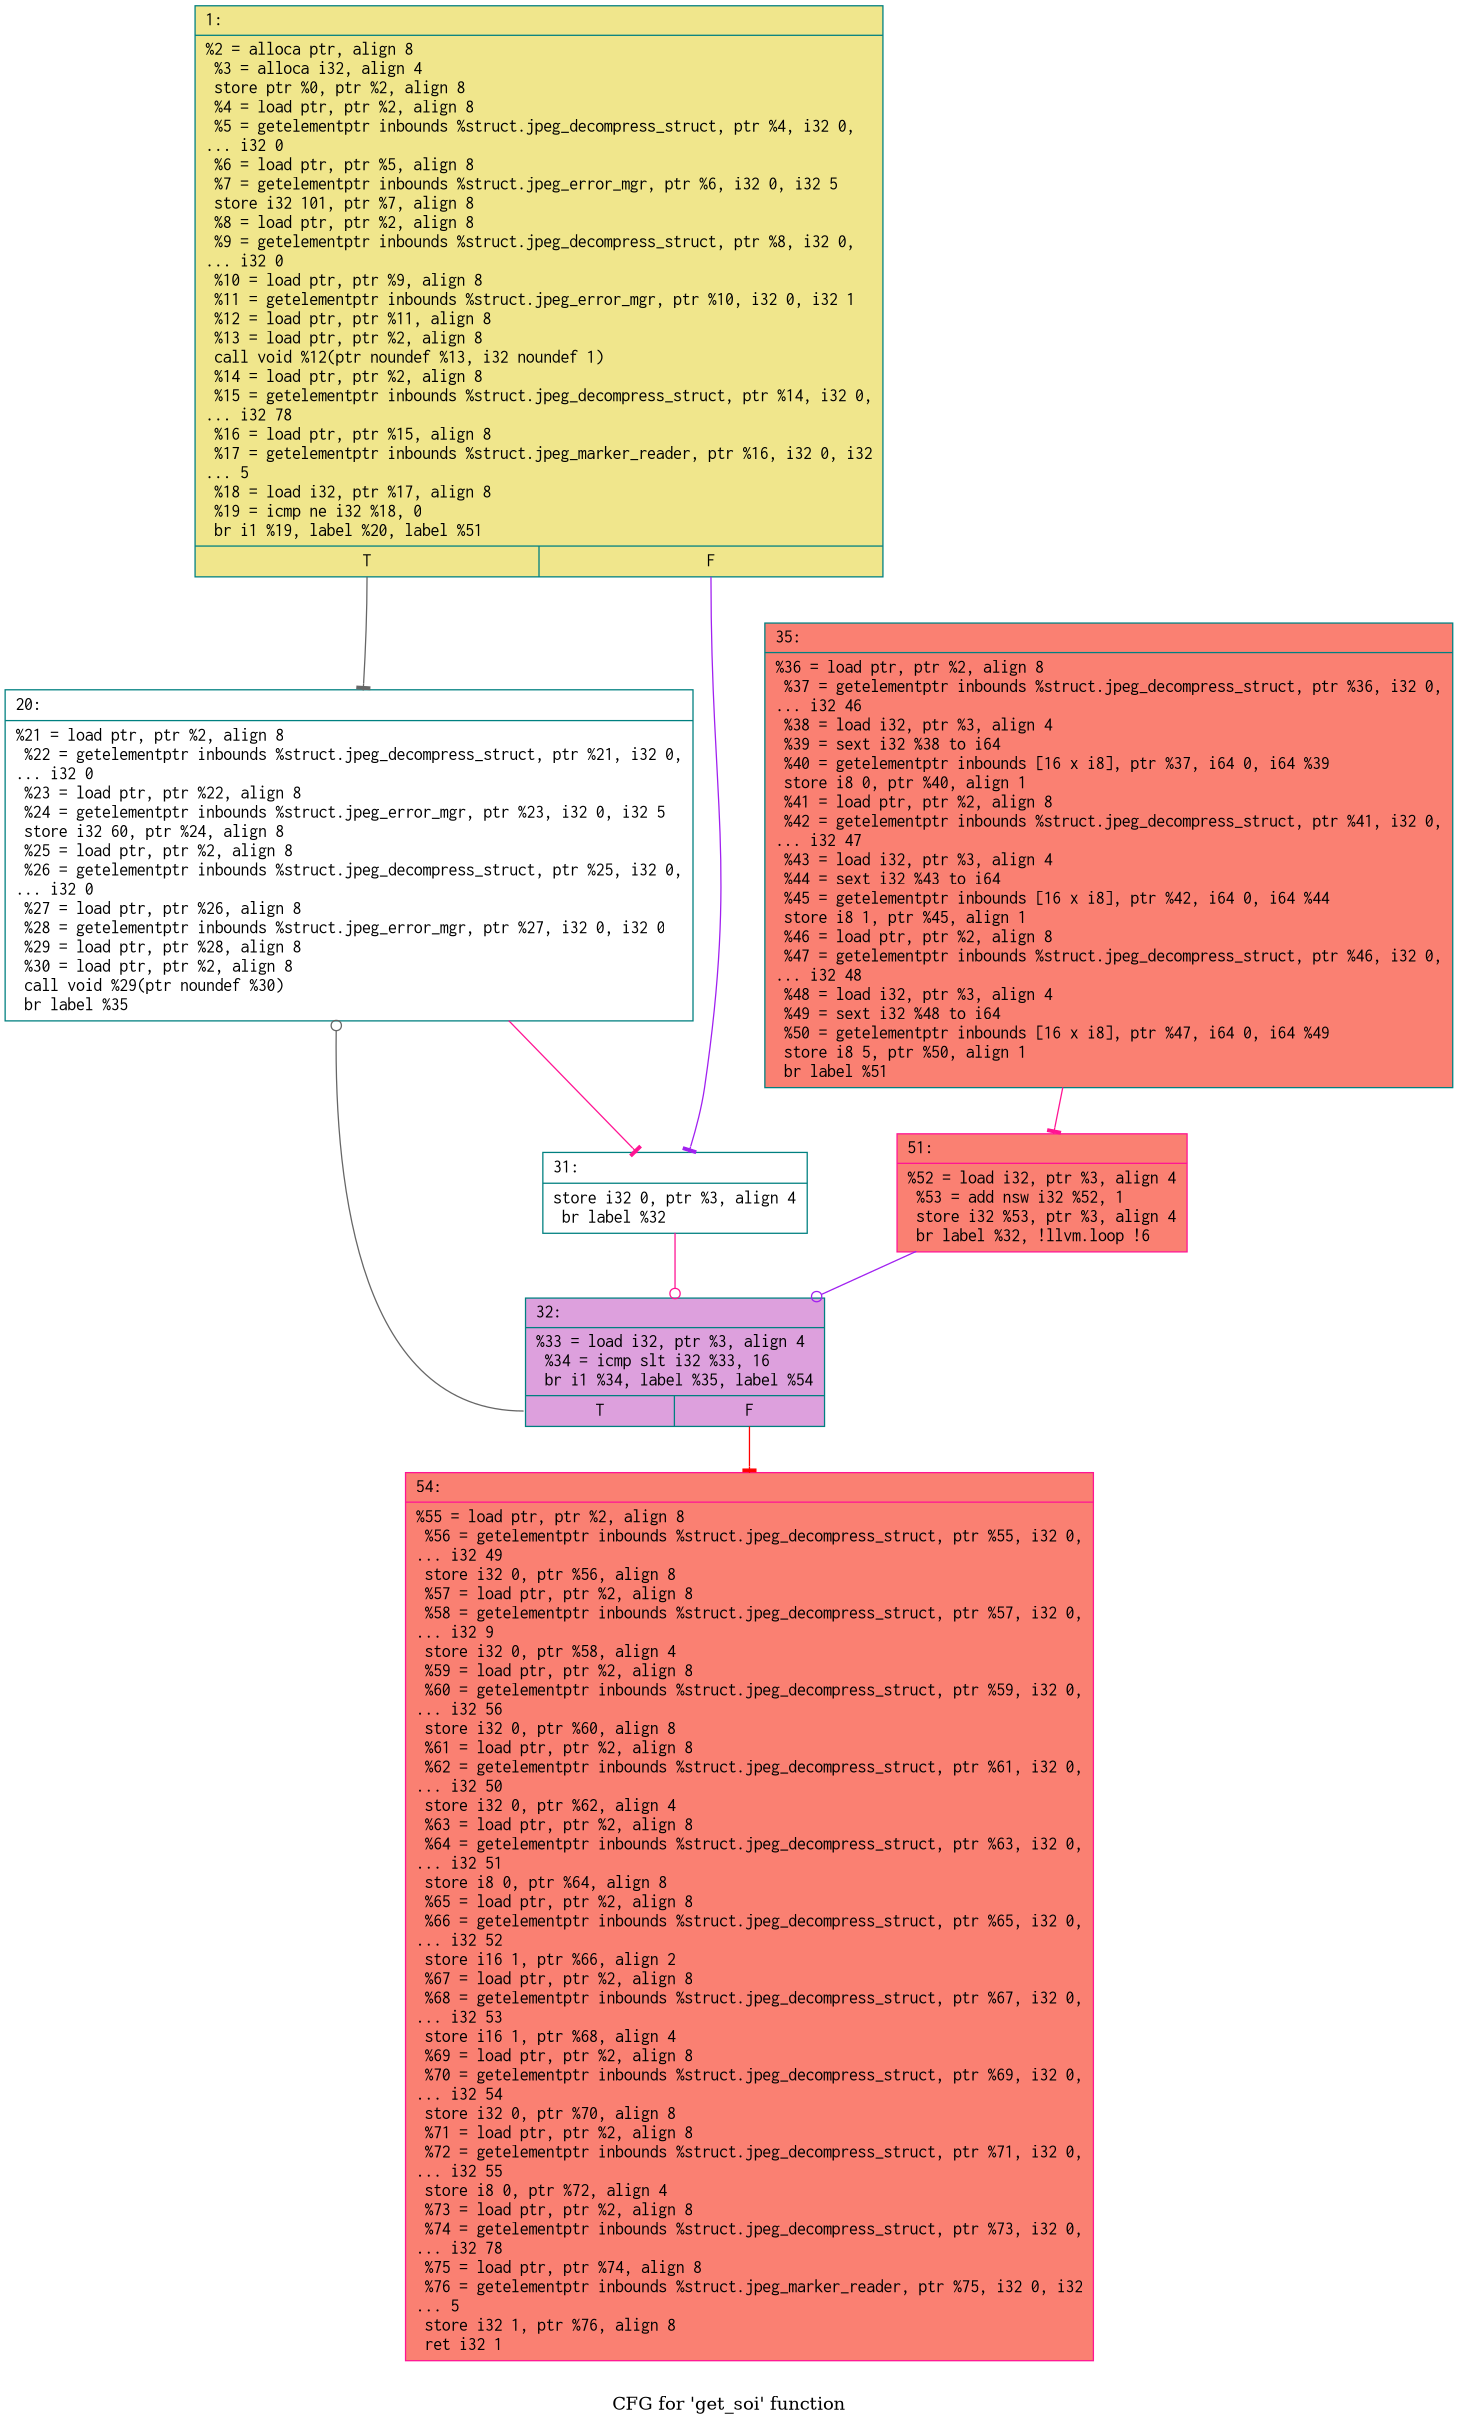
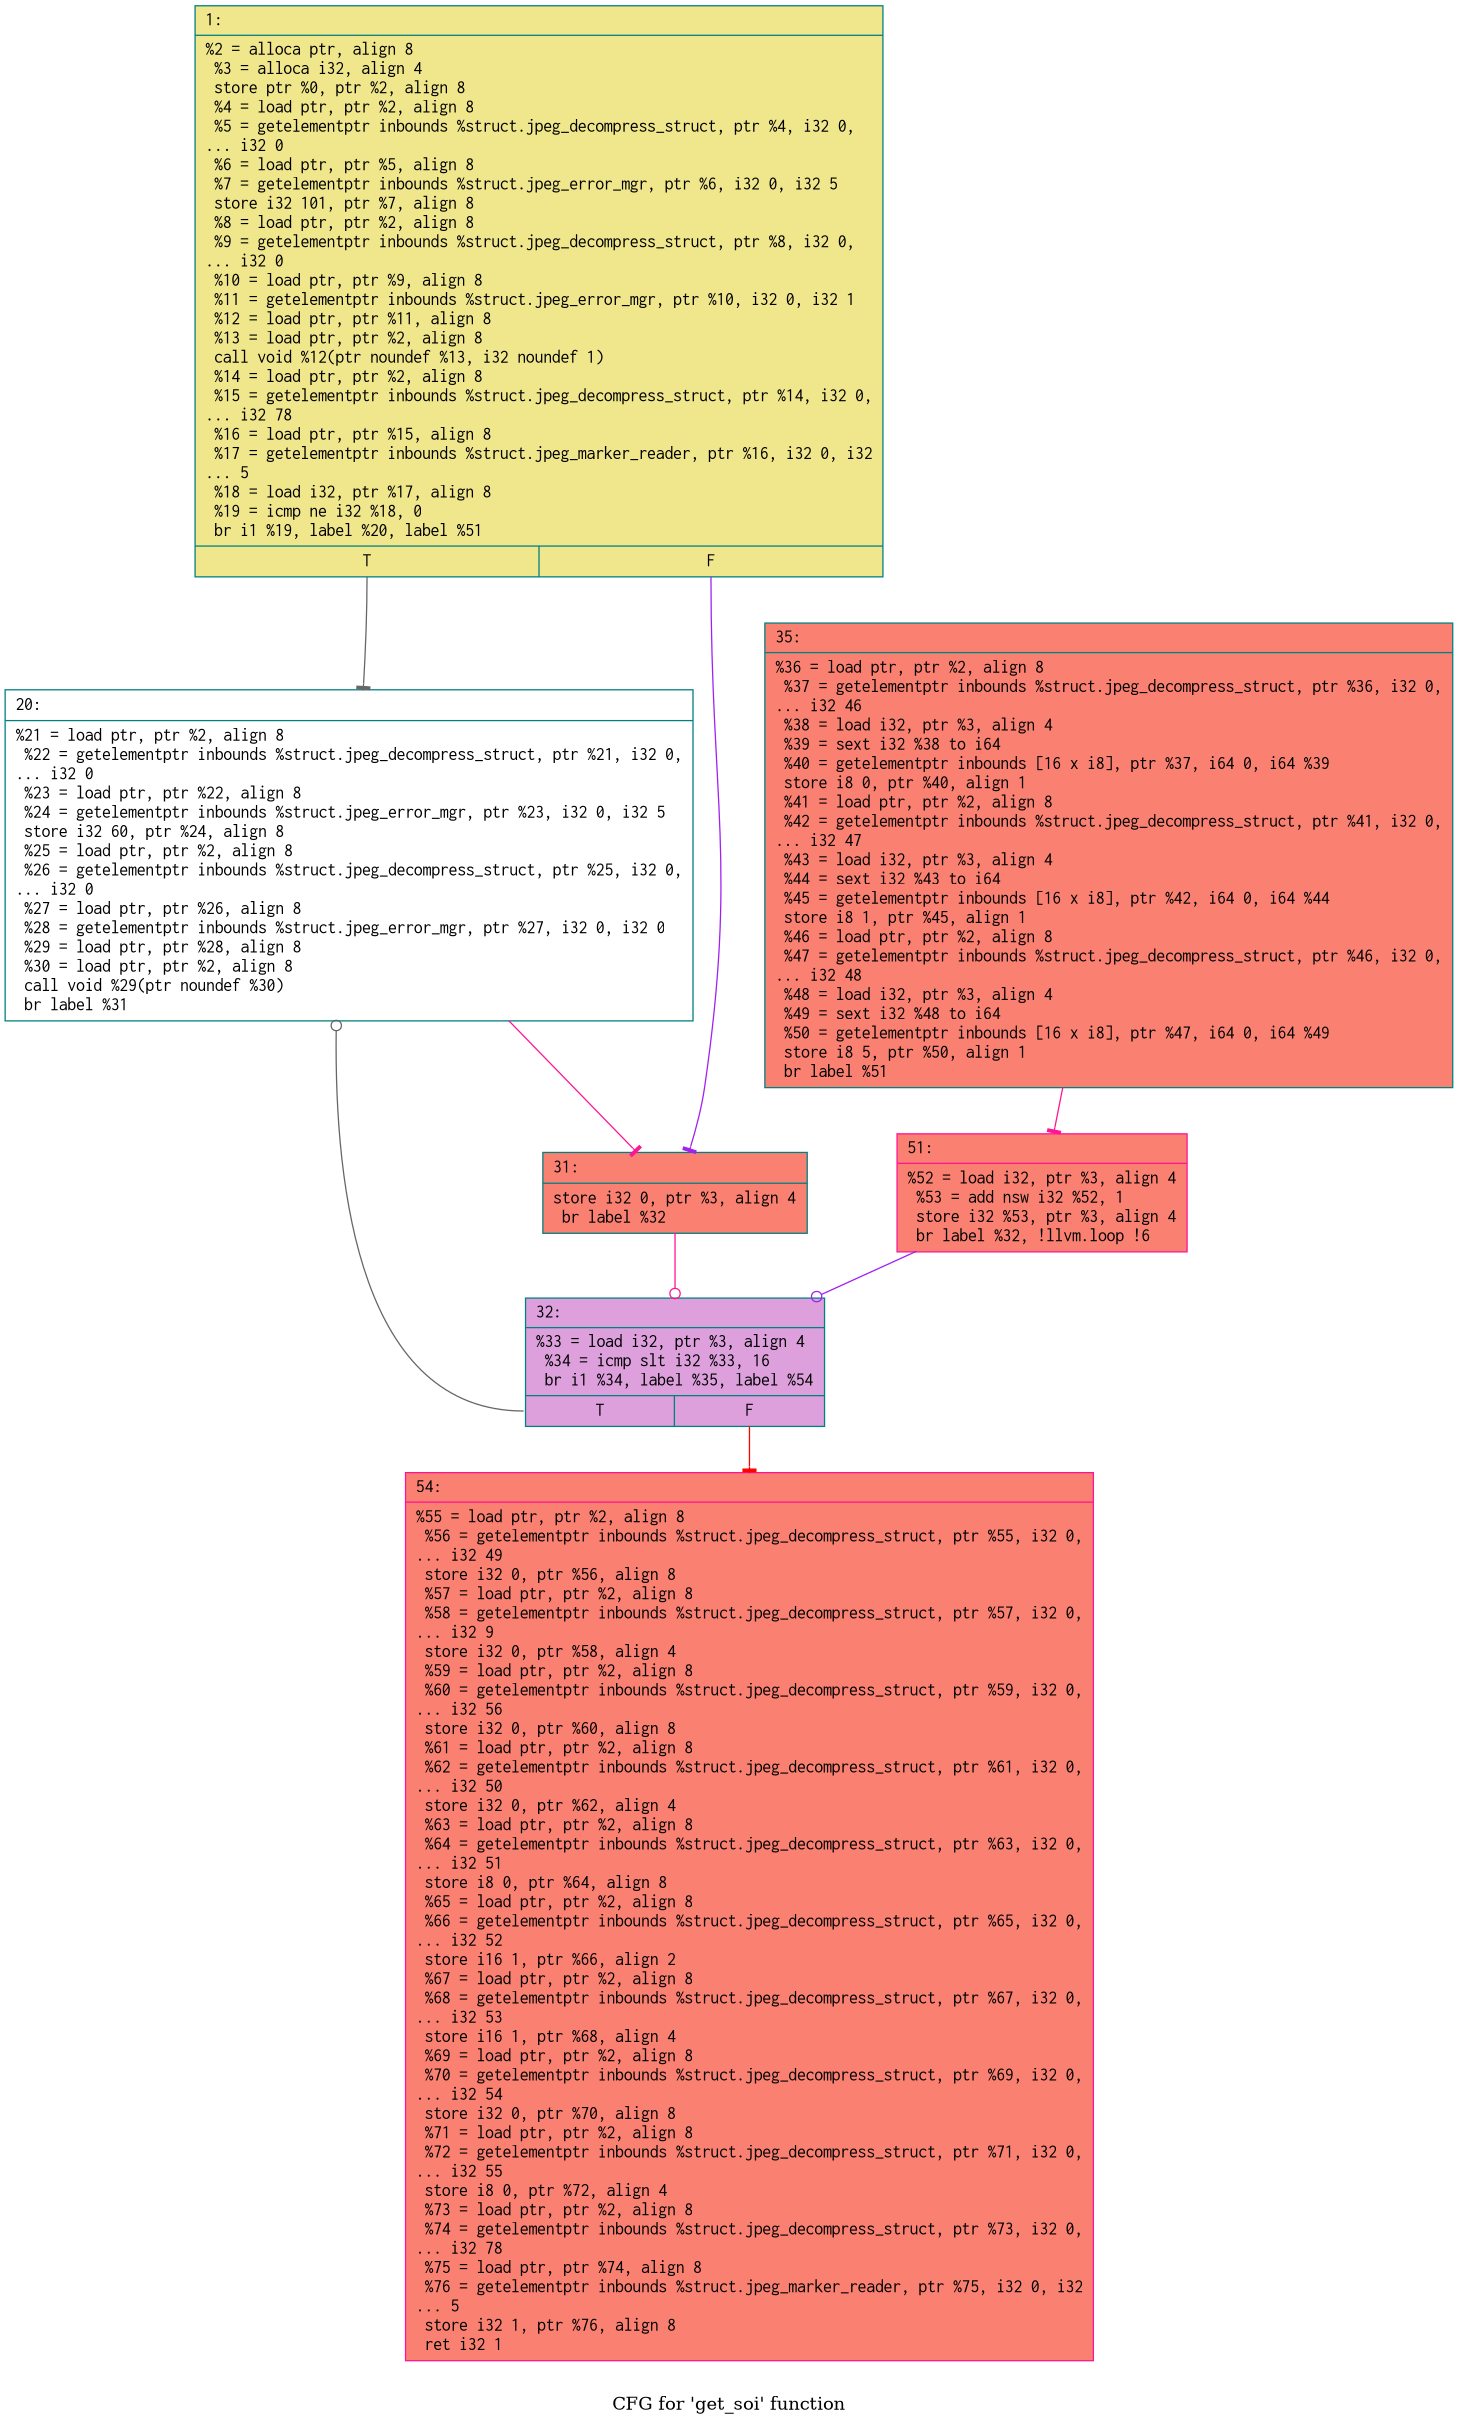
  digraph {
    label="CFG for 'get_soi' function"
    node [color=teal fillcolor=salmon fontname=Courier shape=record style=filled]
    edge [arrowhead=tee color=deeppink]
    n1 [fillcolor=khaki label="{1:\l|  %2 = alloca ptr, align 8\l  %3 = alloca i32, align 4\l  store ptr %0, ptr %2, align 8\l  %4 = load ptr, ptr %2, align 8\l  %5 = getelementptr inbounds %struct.jpeg_decompress_struct, ptr %4, i32 0,\l... i32 0\l  %6 = load ptr, ptr %5, align 8\l  %7 = getelementptr inbounds %struct.jpeg_error_mgr, ptr %6, i32 0, i32 5\l  store i32 101, ptr %7, align 8\l  %8 = load ptr, ptr %2, align 8\l  %9 = getelementptr inbounds %struct.jpeg_decompress_struct, ptr %8, i32 0,\l... i32 0\l  %10 = load ptr, ptr %9, align 8\l  %11 = getelementptr inbounds %struct.jpeg_error_mgr, ptr %10, i32 0, i32 1\l  %12 = load ptr, ptr %11, align 8\l  %13 = load ptr, ptr %2, align 8\l  call void %12(ptr noundef %13, i32 noundef 1)\l  %14 = load ptr, ptr %2, align 8\l  %15 = getelementptr inbounds %struct.jpeg_decompress_struct, ptr %14, i32 0,\l... i32 78\l  %16 = load ptr, ptr %15, align 8\l  %17 = getelementptr inbounds %struct.jpeg_marker_reader, ptr %16, i32 0, i32\l... 5\l  %18 = load i32, ptr %17, align 8\l  %19 = icmp ne i32 %18, 0\l  br i1 %19, label %20, label %51\l|{<s0>T|<s1>F}}"]
-   n2 [fillcolor=white label="{20:\l|  %21 = load ptr, ptr %2, align 8\l  %22 = getelementptr inbounds %struct.jpeg_decompress_struct, ptr %21, i32 0,\l... i32 0\l  %23 = load ptr, ptr %22, align 8\l  %24 = getelementptr inbounds %struct.jpeg_error_mgr, ptr %23, i32 0, i32 5\l  store i32 60, ptr %24, align 8\l  %25 = load ptr, ptr %2, align 8\l  %26 = getelementptr inbounds %struct.jpeg_decompress_struct, ptr %25, i32 0,\l... i32 0\l  %27 = load ptr, ptr %26, align 8\l  %28 = getelementptr inbounds %struct.jpeg_error_mgr, ptr %27, i32 0, i32 0\l  %29 = load ptr, ptr %28, align 8\l  %30 = load ptr, ptr %2, align 8\l  call void %29(ptr noundef %30)\l  br label %35\l}"]
-   n3 [fillcolor=white label="{31:\l|  store i32 0, ptr %3, align 4\l  br label %32\l}"]
+   n2 [fillcolor=white label="{20:\l|  %21 = load ptr, ptr %2, align 8\l  %22 = getelementptr inbounds %struct.jpeg_decompress_struct, ptr %21, i32 0,\l... i32 0\l  %23 = load ptr, ptr %22, align 8\l  %24 = getelementptr inbounds %struct.jpeg_error_mgr, ptr %23, i32 0, i32 5\l  store i32 60, ptr %24, align 8\l  %25 = load ptr, ptr %2, align 8\l  %26 = getelementptr inbounds %struct.jpeg_decompress_struct, ptr %25, i32 0,\l... i32 0\l  %27 = load ptr, ptr %26, align 8\l  %28 = getelementptr inbounds %struct.jpeg_error_mgr, ptr %27, i32 0, i32 0\l  %29 = load ptr, ptr %28, align 8\l  %30 = load ptr, ptr %2, align 8\l  call void %29(ptr noundef %30)\l  br label %31\l}"]
+   n3 [label="{31:\l|  store i32 0, ptr %3, align 4\l  br label %32\l}"]
    n4 [fillcolor=plum label="{32:\l|  %33 = load i32, ptr %3, align 4\l  %34 = icmp slt i32 %33, 16\l  br i1 %34, label %35, label %54\l|{<s0>T|<s1>F}}"]
    n5 [color=deeppink label="{54:\l|  %55 = load ptr, ptr %2, align 8\l  %56 = getelementptr inbounds %struct.jpeg_decompress_struct, ptr %55, i32 0,\l... i32 49\l  store i32 0, ptr %56, align 8\l  %57 = load ptr, ptr %2, align 8\l  %58 = getelementptr inbounds %struct.jpeg_decompress_struct, ptr %57, i32 0,\l... i32 9\l  store i32 0, ptr %58, align 4\l  %59 = load ptr, ptr %2, align 8\l  %60 = getelementptr inbounds %struct.jpeg_decompress_struct, ptr %59, i32 0,\l... i32 56\l  store i32 0, ptr %60, align 8\l  %61 = load ptr, ptr %2, align 8\l  %62 = getelementptr inbounds %struct.jpeg_decompress_struct, ptr %61, i32 0,\l... i32 50\l  store i32 0, ptr %62, align 4\l  %63 = load ptr, ptr %2, align 8\l  %64 = getelementptr inbounds %struct.jpeg_decompress_struct, ptr %63, i32 0,\l... i32 51\l  store i8 0, ptr %64, align 8\l  %65 = load ptr, ptr %2, align 8\l  %66 = getelementptr inbounds %struct.jpeg_decompress_struct, ptr %65, i32 0,\l... i32 52\l  store i16 1, ptr %66, align 2\l  %67 = load ptr, ptr %2, align 8\l  %68 = getelementptr inbounds %struct.jpeg_decompress_struct, ptr %67, i32 0,\l... i32 53\l  store i16 1, ptr %68, align 4\l  %69 = load ptr, ptr %2, align 8\l  %70 = getelementptr inbounds %struct.jpeg_decompress_struct, ptr %69, i32 0,\l... i32 54\l  store i32 0, ptr %70, align 8\l  %71 = load ptr, ptr %2, align 8\l  %72 = getelementptr inbounds %struct.jpeg_decompress_struct, ptr %71, i32 0,\l... i32 55\l  store i8 0, ptr %72, align 4\l  %73 = load ptr, ptr %2, align 8\l  %74 = getelementptr inbounds %struct.jpeg_decompress_struct, ptr %73, i32 0,\l... i32 78\l  %75 = load ptr, ptr %74, align 8\l  %76 = getelementptr inbounds %struct.jpeg_marker_reader, ptr %75, i32 0, i32\l... 5\l  store i32 1, ptr %76, align 8\l  ret i32 1\l}"]
    n6 [label="{35:\l|  %36 = load ptr, ptr %2, align 8\l  %37 = getelementptr inbounds %struct.jpeg_decompress_struct, ptr %36, i32 0,\l... i32 46\l  %38 = load i32, ptr %3, align 4\l  %39 = sext i32 %38 to i64\l  %40 = getelementptr inbounds [16 x i8], ptr %37, i64 0, i64 %39\l  store i8 0, ptr %40, align 1\l  %41 = load ptr, ptr %2, align 8\l  %42 = getelementptr inbounds %struct.jpeg_decompress_struct, ptr %41, i32 0,\l... i32 47\l  %43 = load i32, ptr %3, align 4\l  %44 = sext i32 %43 to i64\l  %45 = getelementptr inbounds [16 x i8], ptr %42, i64 0, i64 %44\l  store i8 1, ptr %45, align 1\l  %46 = load ptr, ptr %2, align 8\l  %47 = getelementptr inbounds %struct.jpeg_decompress_struct, ptr %46, i32 0,\l... i32 48\l  %48 = load i32, ptr %3, align 4\l  %49 = sext i32 %48 to i64\l  %50 = getelementptr inbounds [16 x i8], ptr %47, i64 0, i64 %49\l  store i8 5, ptr %50, align 1\l  br label %51\l}"]
    n7 [color=deeppink label="{51:\l|  %52 = load i32, ptr %3, align 4\l  %53 = add nsw i32 %52, 1\l  store i32 %53, ptr %3, align 4\l  br label %32, !llvm.loop !6\l}"]
    n1 -> n2 [color=gray40 tailport=s0]
    n1 -> n3 [color=purple tailport=s1]
    n2 -> n3
    n3 -> n4 [arrowhead=odot]
    n4 -> n2 [arrowhead=odot color=gray40 tailport=s0]
    n4 -> n5 [color=red tailport=s1]
    n6 -> n7
    n7 -> n4 [arrowhead=odot color=purple]
  }
